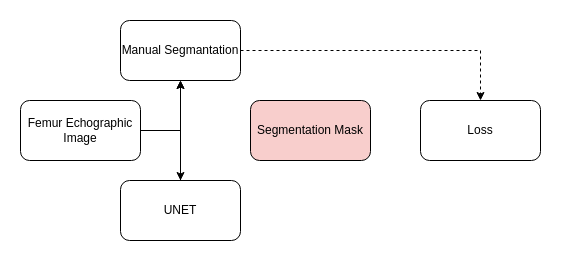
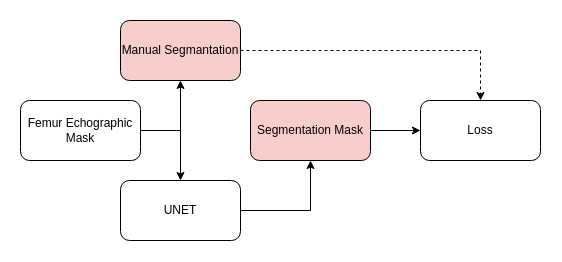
  <mxCell id="0" />
  <mxCell id="1" parent="0" />
  <mxCell id="2" style="edgeStyle=orthogonalEdgeStyle;rounded=0;orthogonalLoop=1;jettySize=auto;html=1;exitX=1;exitY=0.5;exitDx=0;exitDy=0;entryX=0.5;entryY=0;entryDx=0;entryDy=0;" edge="1" parent="1" source="4" target="8"><mxGeometry relative="1" as="geometry"><Array as="points"><mxPoint x="180" y="130" /><mxPoint x="180" y="180" /></Array></mxGeometry></mxCell>
  <mxCell id="3" style="edgeStyle=orthogonalEdgeStyle;rounded=0;orthogonalLoop=1;jettySize=auto;html=1;exitX=1;exitY=0.5;exitDx=0;exitDy=0;entryX=0.5;entryY=1;entryDx=0;entryDy=0;" edge="1" parent="1" source="4" target="6"><mxGeometry relative="1" as="geometry"><Array as="points"><mxPoint x="180" y="130" /><mxPoint x="180" y="80" /></Array></mxGeometry></mxCell>
- <mxCell id="4" value="Femur Echographic Image" style="rounded=1;whiteSpace=wrap;html=1;" vertex="1" parent="1"><mxGeometry x="20" y="100" width="120" height="60" as="geometry" /></mxCell>
+ <mxCell id="4" value="Femur Echographic Mask" style="rounded=1;whiteSpace=wrap;html=1;" vertex="1" parent="1"><mxGeometry x="20" y="100" width="120" height="60" as="geometry" /></mxCell>
  <mxCell id="5" style="edgeStyle=orthogonalEdgeStyle;rounded=0;orthogonalLoop=1;jettySize=auto;html=1;entryX=0.5;entryY=0;entryDx=0;entryDy=0;dashed=1;" edge="1" parent="1" source="6" target="11"><mxGeometry relative="1" as="geometry" /></mxCell>
- <mxCell id="6" value="&lt;div&gt;Manual Segmantation&lt;/div&gt;" style="rounded=1;whiteSpace=wrap;html=1;" vertex="1" parent="1"><mxGeometry x="120" y="20" width="120" height="60" as="geometry" /></mxCell>
- <mxCell id="7" style="edgeStyle=orthogonalEdgeStyle;rounded=0;orthogonalLoop=1;jettySize=auto;html=1;" edge="1" parent="1" source="8" target="6"><mxGeometry relative="1" as="geometry" /></mxCell>
+ <mxCell id="6" value="&lt;div&gt;Manual Segmantation&lt;/div&gt;" style="rounded=1;whiteSpace=wrap;html=1;fillColor=#f8cecc;" vertex="1" parent="1"><mxGeometry x="120" y="20" width="120" height="60" as="geometry" /></mxCell>
+ <mxCell id="7" style="edgeStyle=orthogonalEdgeStyle;rounded=0;orthogonalLoop=1;jettySize=auto;html=1;entryX=0.5;entryY=1;entryDx=0;entryDy=0;" edge="1" parent="1" source="8" target="10"><mxGeometry relative="1" as="geometry" /></mxCell>
  <mxCell id="8" value="UNET" style="rounded=1;whiteSpace=wrap;html=1;" vertex="1" parent="1"><mxGeometry x="120" y="180" width="120" height="60" as="geometry" /></mxCell>
+ <mxCell id="9" style="edgeStyle=orthogonalEdgeStyle;rounded=0;orthogonalLoop=1;jettySize=auto;html=1;entryX=0;entryY=0.5;entryDx=0;entryDy=0;" edge="1" parent="1" source="10" target="11"><mxGeometry relative="1" as="geometry" /></mxCell>
  <mxCell id="10" value="Segmentation Mask" style="rounded=1;whiteSpace=wrap;html=1;fillColor=#f8cecc;" vertex="1" parent="1"><mxGeometry x="250" y="100" width="120" height="60" as="geometry" /></mxCell>
  <mxCell id="11" value="&lt;div&gt;Loss&lt;br&gt;&lt;/div&gt;" style="whiteSpace=wrap;html=1;rounded=1;" vertex="1" parent="1"><mxGeometry x="420" y="100" width="120" height="60" as="geometry" /></mxCell>
